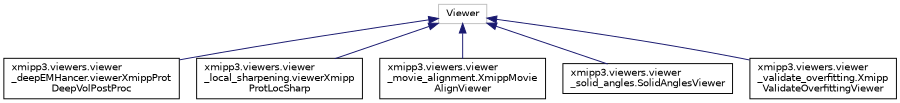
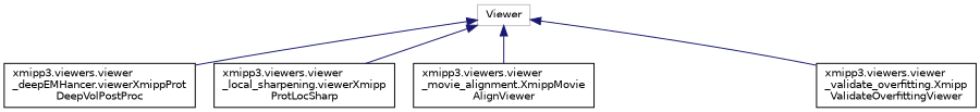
  digraph {
    rankdir=TB
    fontname="DejaVu Sans"
    node [color=black fillcolor=white fontname="DejaVu Sans" fontsize=10 shape=record style=filled]
    edge [color=midnightblue dir=back fontname="DejaVu Sans" fontsize=10 labelfontname=Helvetica labelfontsize=10 style=solid]
    n1 [color=grey75 height=0.2 label=Viewer width=0.4]
    n2 [height=0.2 label="xmipp3.viewers.viewer\l_deepEMHancer.viewerXmippProt\lDeepVolPostProc" width=0.4]
    n3 [height=0.2 label="xmipp3.viewers.viewer\l_local_sharpening.viewerXmipp\lProtLocSharp" width=0.4]
    n4 [height=0.2 label="xmipp3.viewers.viewer\l_movie_alignment.XmippMovie\lAlignViewer" width=0.4]
-   n5 [height=0.2 label="xmipp3.viewers.viewer\l_solid_angles.SolidAnglesViewer" width=0.4]
    n6 [height=0.2 label="xmipp3.viewers.viewer\l_validate_overfitting.Xmipp\lValidateOverfittingViewer" width=0.4]
    n1 -> n2
    n1 -> n3
    n1 -> n4
-   n1 -> n5
    n1 -> n6
  }
